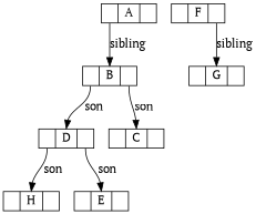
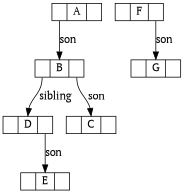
  digraph {
    fontname="PT Serif"
    node [fontname="PT Serif" shape=record]
    edge [fontname="PT Serif" headport=val tailport=son]
    n1 [height=.1 label="<son> |<val> A|<sibling> "]
    n2 [height=.1 label="<son> |<val> B|<sibling> "]
    n3 [height=.1 label="<son> |<val> C|<sibling> "]
    n4 [height=.1 label="<son> |<val> D|<sibling> "]
    n5 [height=.1 label="<son> |<val> E|<sibling> "]
-   n6 [height=.1 label="<son> |<val> H|<sibling> "]
    n7 [height=.1 label="<son> |<val> F|<sibling> "]
    n8 [height=.1 label="<son> |<val> G|<sibling> "]
-   n1 -> n2 [label=sibling]
+   n1 -> n2 [label=son]
    n2 -> n3 [label=son tailport=sibling]
-   n2 -> n4 [label=son]
+   n2 -> n4 [label=sibling]
    n4 -> n5 [label=son tailport=sibling]
-   n4 -> n6 [label=son]
-   n7 -> n8 [label=sibling tailport=sibling]
+   n7 -> n8 [label=son tailport=sibling]
  }
